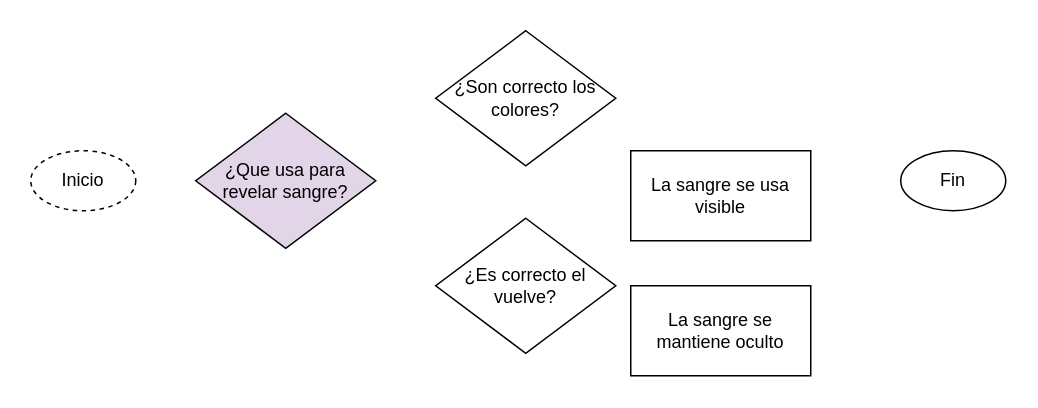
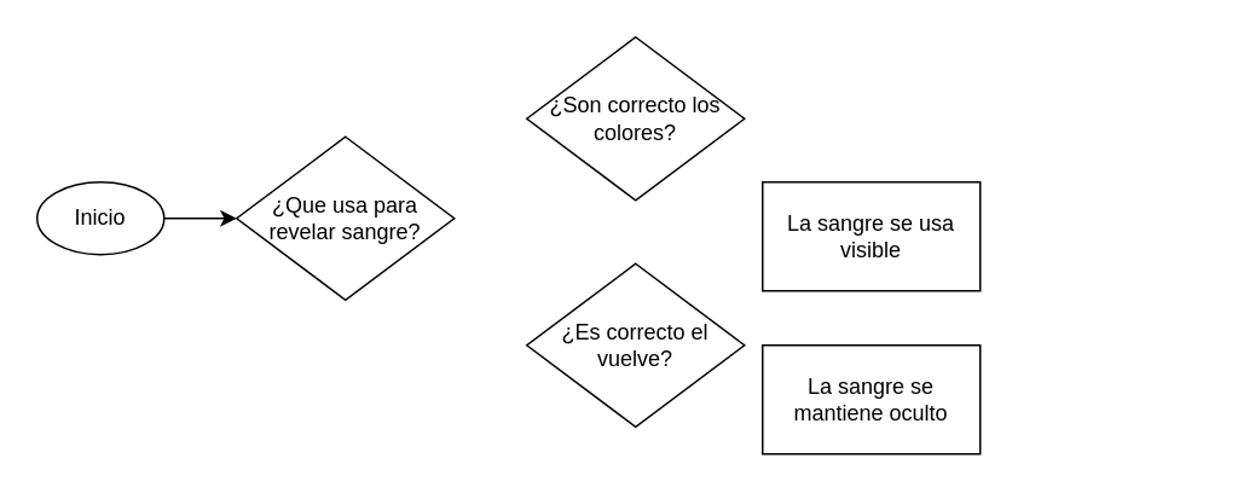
  <mxCell id="0" />
  <mxCell id="1" parent="0" />
- <mxCell id="3" value="Inicio" style="ellipse;whiteSpace=wrap;html=1;dashed=1;" vertex="1" parent="1"><mxGeometry x="20" y="100" width="70" height="40" as="geometry" /></mxCell>
- <mxCell id="4" value="Fin" style="ellipse;whiteSpace=wrap;html=1;" vertex="1" parent="1"><mxGeometry x="600" y="100" width="70" height="40" as="geometry" /></mxCell>
- <mxCell id="5" value="¿Que usa para revelar sangre?" style="rhombus;whiteSpace=wrap;html=1;fillColor=#e1d5e7;" vertex="1" parent="1"><mxGeometry x="130" y="75" width="120" height="90" as="geometry" /></mxCell>
+ <mxCell id="2" style="edgeStyle=orthogonalEdgeStyle;rounded=0;orthogonalLoop=1;jettySize=auto;html=1;exitX=1;exitY=0.5;exitDx=0;exitDy=0;entryX=0;entryY=0.5;entryDx=0;entryDy=0;" edge="1" parent="1" source="3" target="5"><mxGeometry relative="1" as="geometry" /></mxCell>
+ <mxCell id="3" value="Inicio" style="ellipse;whiteSpace=wrap;html=1;" vertex="1" parent="1"><mxGeometry x="20" y="100" width="70" height="40" as="geometry" /></mxCell>
+ <mxCell id="5" value="¿Que usa para revelar sangre?" style="rhombus;whiteSpace=wrap;html=1;" vertex="1" parent="1"><mxGeometry x="130" y="75" width="120" height="90" as="geometry" /></mxCell>
  <mxCell id="6" value="¿Son correcto los colores?" style="rhombus;whiteSpace=wrap;html=1;" vertex="1" parent="1"><mxGeometry x="290" y="20" width="120" height="90" as="geometry" /></mxCell>
  <mxCell id="7" value="¿Es correcto el vuelve?" style="rhombus;whiteSpace=wrap;html=1;" vertex="1" parent="1"><mxGeometry x="290" y="145" width="120" height="90" as="geometry" /></mxCell>
  <mxCell id="8" value="La sangre se usa visible" style="rounded=0;whiteSpace=wrap;html=1;" vertex="1" parent="1"><mxGeometry x="420" y="100" width="120" height="60" as="geometry" /></mxCell>
  <mxCell id="9" value="La sangre se mantiene oculto" style="rounded=0;whiteSpace=wrap;html=1;" vertex="1" parent="1"><mxGeometry x="420" y="190" width="120" height="60" as="geometry" /></mxCell>
